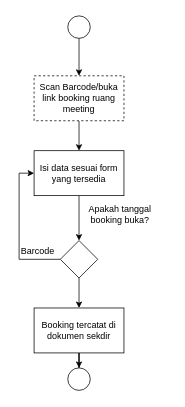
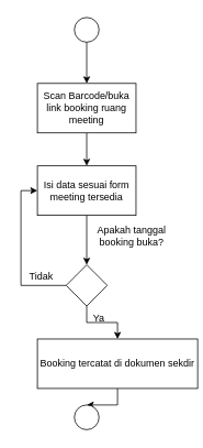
  <mxCell id="0" />
  <mxCell id="1" parent="0" />
  <mxCell id="2" value="" style="edgeStyle=orthogonalEdgeStyle;rounded=0;orthogonalLoop=1;jettySize=auto;html=1;" edge="1" parent="1" source="3" target="5"><mxGeometry relative="1" as="geometry" /></mxCell>
  <mxCell id="3" value="" style="ellipse;whiteSpace=wrap;html=1;aspect=fixed;" vertex="1" parent="1"><mxGeometry x="90" y="20" width="30" height="30" as="geometry" /></mxCell>
  <mxCell id="4" value="" style="edgeStyle=orthogonalEdgeStyle;rounded=0;orthogonalLoop=1;jettySize=auto;html=1;entryX=0.5;entryY=0;entryDx=0;entryDy=0;" edge="1" parent="1" source="5" target="7"><mxGeometry relative="1" as="geometry" /></mxCell>
- <mxCell id="5" value="Scan Barcode/buka link booking ruang meeting" style="rounded=0;whiteSpace=wrap;html=1;dashed=1;" vertex="1" parent="1"><mxGeometry x="45" y="100" width="120" height="60" as="geometry" /></mxCell>
+ <mxCell id="5" value="Scan Barcode/buka link booking ruang meeting" style="rounded=0;whiteSpace=wrap;html=1;" vertex="1" parent="1"><mxGeometry x="45" y="100" width="120" height="60" as="geometry" /></mxCell>
  <mxCell id="6" value="" style="edgeStyle=orthogonalEdgeStyle;rounded=0;orthogonalLoop=1;jettySize=auto;html=1;" edge="1" parent="1" source="7" target="10"><mxGeometry relative="1" as="geometry" /></mxCell>
- <mxCell id="7" value="Isi data sesuai form yang tersedia" style="rounded=0;whiteSpace=wrap;html=1;" vertex="1" parent="1"><mxGeometry x="45" y="200" width="120" height="60" as="geometry" /></mxCell>
+ <mxCell id="7" value="Isi data sesuai form meeting tersedia" style="rounded=0;whiteSpace=wrap;html=1;" vertex="1" parent="1"><mxGeometry x="45" y="200" width="120" height="60" as="geometry" /></mxCell>
  <mxCell id="8" style="edgeStyle=orthogonalEdgeStyle;rounded=0;orthogonalLoop=1;jettySize=auto;html=1;" edge="1" parent="1" source="10"><mxGeometry relative="1" as="geometry"><mxPoint x="45" y="230" as="targetPoint" /><Array as="points"><mxPoint x="25" y="345" /><mxPoint x="25" y="230" /></Array></mxGeometry></mxCell>
  <mxCell id="9" style="edgeStyle=orthogonalEdgeStyle;rounded=0;orthogonalLoop=1;jettySize=auto;html=1;entryX=0.5;entryY=0;entryDx=0;entryDy=0;" edge="1" parent="1" source="10" target="14"><mxGeometry relative="1" as="geometry" /></mxCell>
  <mxCell id="10" value="" style="rhombus;whiteSpace=wrap;html=1;" vertex="1" parent="1"><mxGeometry x="80" y="320" width="50" height="50" as="geometry" /></mxCell>
  <mxCell id="11" value="Apakah tanggal booking buka?" style="text;html=1;strokeColor=none;fillColor=none;align=center;verticalAlign=middle;whiteSpace=wrap;rounded=0;" vertex="1" parent="1"><mxGeometry x="95" y="270" width="130" height="30" as="geometry" /></mxCell>
- <mxCell id="12" value="Barcode" style="text;html=1;strokeColor=none;fillColor=none;align=center;verticalAlign=middle;whiteSpace=wrap;rounded=0;" vertex="1" parent="1"><mxGeometry x="20" y="320" width="60" height="30" as="geometry" /></mxCell>
+ <mxCell id="12" value="Tidak" style="text;html=1;strokeColor=none;fillColor=none;align=center;verticalAlign=middle;whiteSpace=wrap;rounded=0;" vertex="1" parent="1"><mxGeometry x="20" y="320" width="60" height="30" as="geometry" /></mxCell>
  <mxCell id="13" style="edgeStyle=orthogonalEdgeStyle;rounded=0;orthogonalLoop=1;jettySize=auto;html=1;" edge="1" parent="1" source="14" target="16"><mxGeometry relative="1" as="geometry" /></mxCell>
- <mxCell id="14" value="Booking tercatat di dokumen sekdir" style="rounded=0;whiteSpace=wrap;html=1;" vertex="1" parent="1"><mxGeometry x="45" y="410" width="120" height="60" as="geometry" /></mxCell>
+ <mxCell id="14" value="Booking tercatat di dokumen sekdir" style="rounded=0;whiteSpace=wrap;html=1;" vertex="1" parent="1"><mxGeometry x="45" y="410" width="195" height="60" as="geometry" /></mxCell>
+ <mxCell id="15" value="Ya" style="text;html=1;strokeColor=none;fillColor=none;align=center;verticalAlign=middle;whiteSpace=wrap;rounded=0;" vertex="1" parent="1"><mxGeometry x="90" y="370" width="60" height="30" as="geometry" /></mxCell>
  <mxCell id="16" value="" style="ellipse;whiteSpace=wrap;html=1;aspect=fixed;" vertex="1" parent="1"><mxGeometry x="90" y="490" width="30" height="30" as="geometry" /></mxCell>
